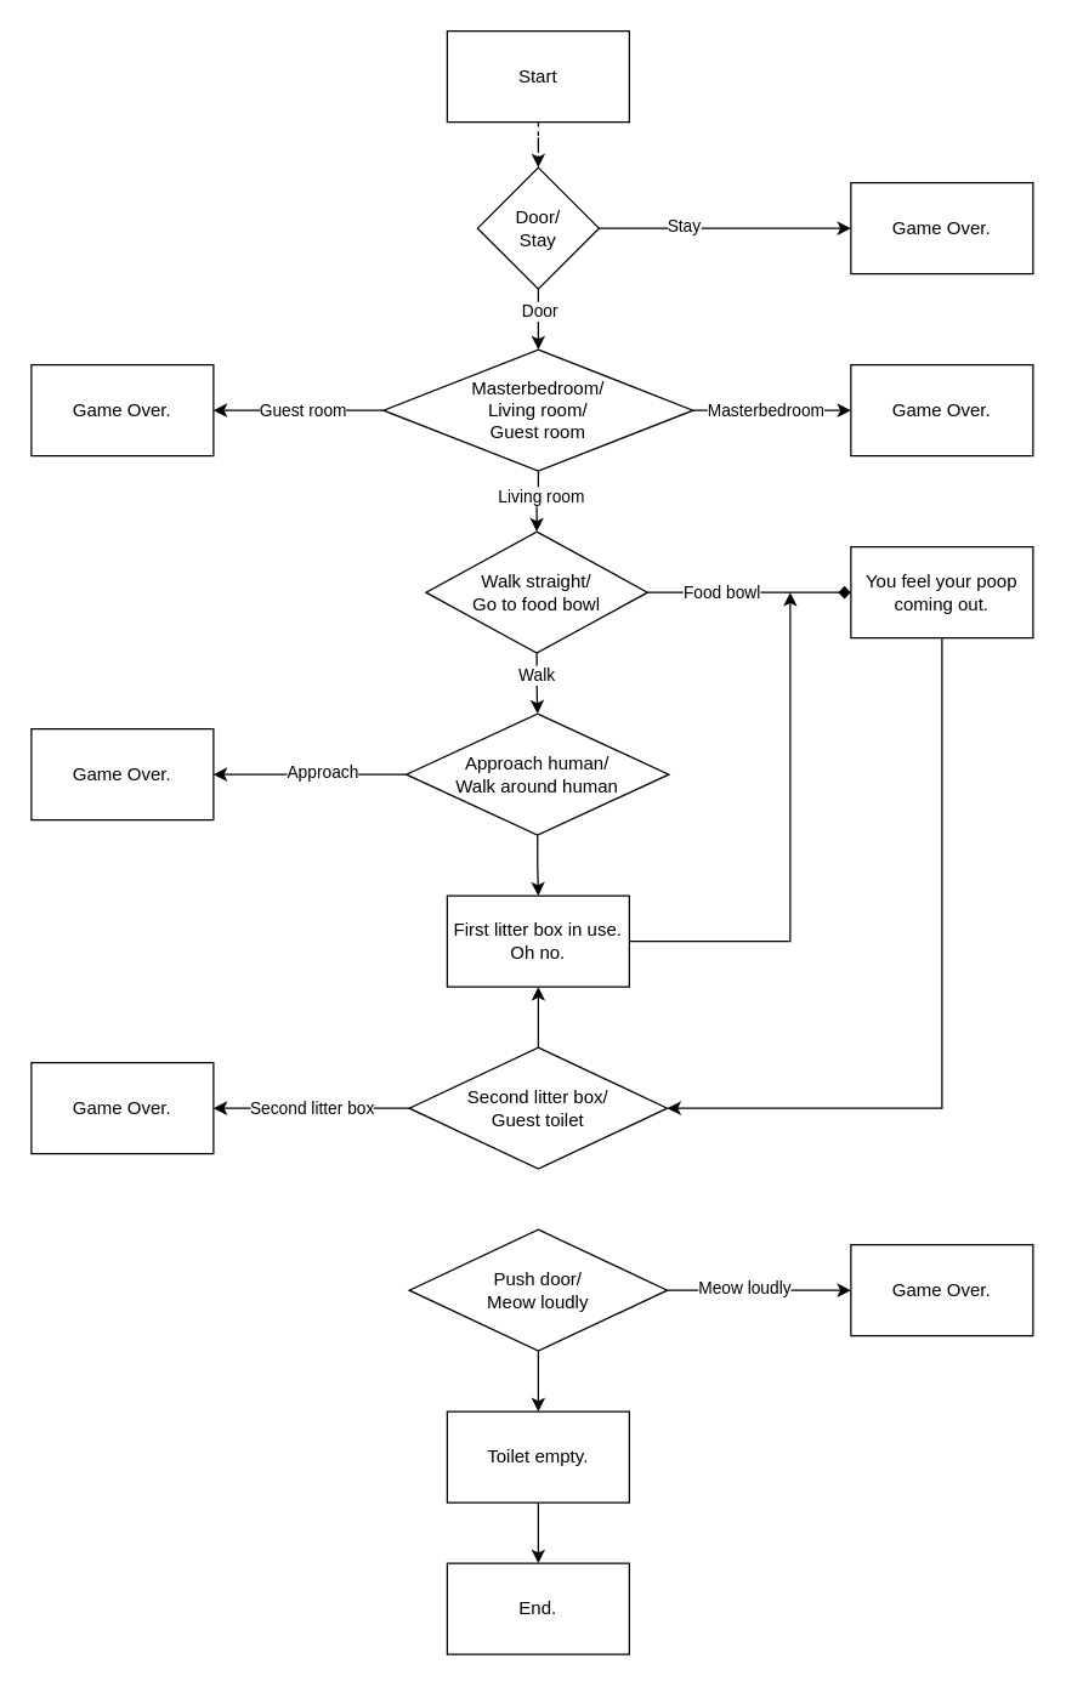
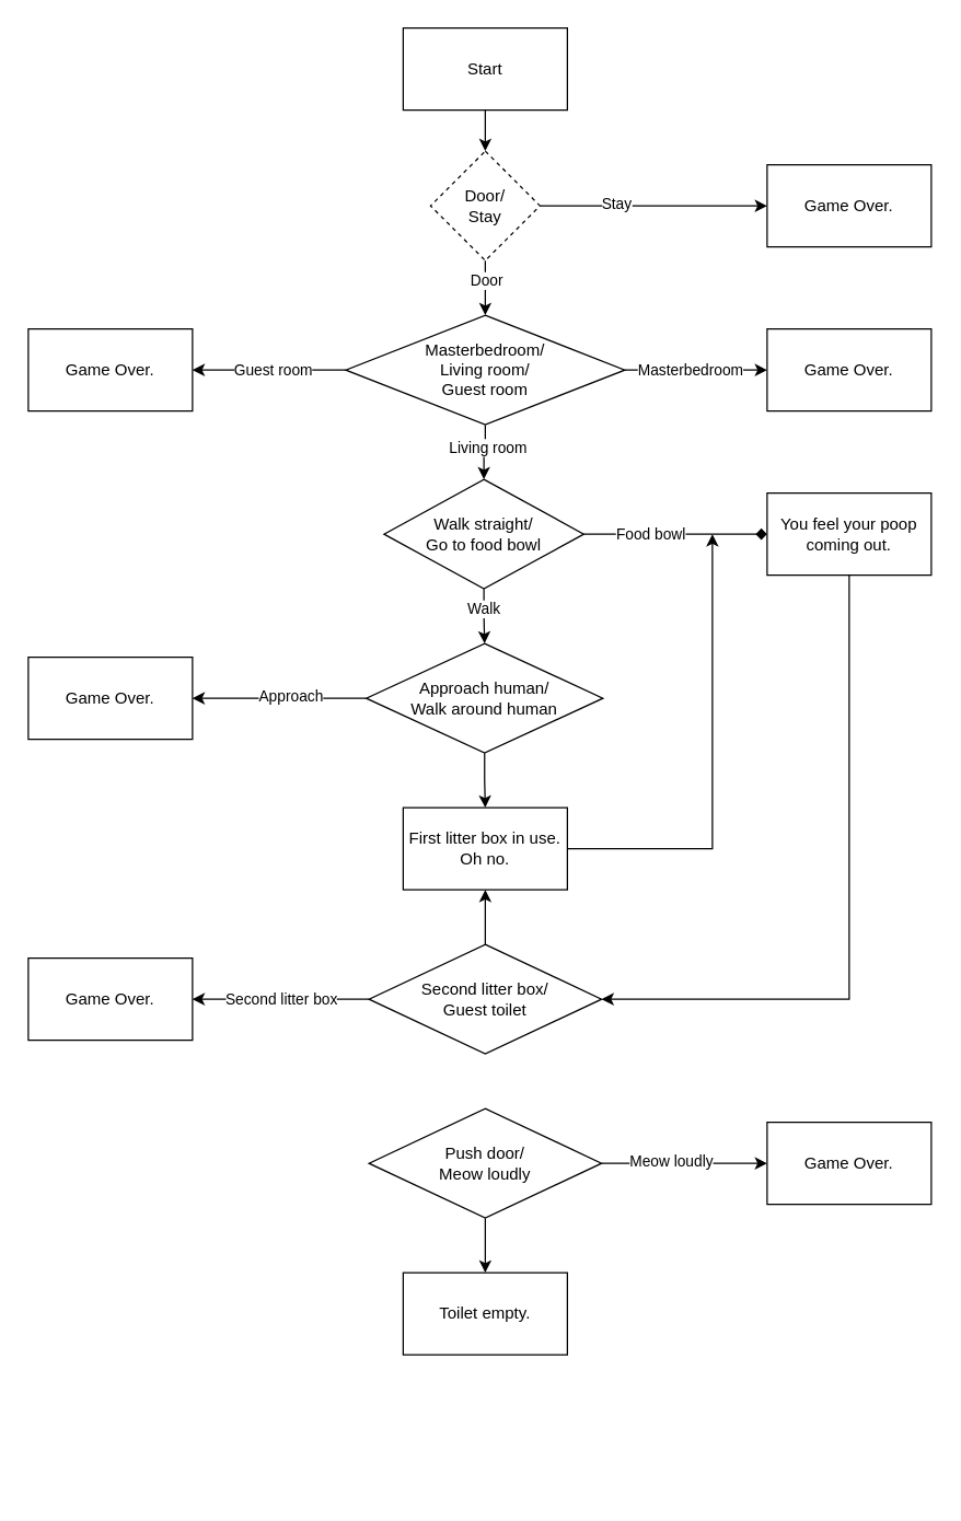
  <mxCell id="0" />
  <mxCell id="1" parent="0" />
- <mxCell id="2" value="" style="edgeStyle=orthogonalEdgeStyle;rounded=0;orthogonalLoop=1;jettySize=auto;html=1;dashed=1;" edge="1" parent="1" source="3" target="8"><mxGeometry relative="1" as="geometry" /></mxCell>
+ <mxCell id="2" value="" style="edgeStyle=orthogonalEdgeStyle;rounded=0;orthogonalLoop=1;jettySize=auto;html=1;" edge="1" parent="1" source="3" target="8"><mxGeometry relative="1" as="geometry" /></mxCell>
  <mxCell id="3" value="Start" style="rounded=0;whiteSpace=wrap;html=1;" vertex="1" parent="1"><mxGeometry x="294" y="20" width="120" height="60" as="geometry" /></mxCell>
  <mxCell id="4" value="" style="edgeStyle=orthogonalEdgeStyle;rounded=0;orthogonalLoop=1;jettySize=auto;html=1;" edge="1" parent="1" source="8" target="9"><mxGeometry relative="1" as="geometry" /></mxCell>
  <mxCell id="5" value="Stay" style="edgeLabel;html=1;align=center;verticalAlign=middle;resizable=0;points=[];" vertex="1" connectable="0" parent="4"><mxGeometry x="-0.333" y="2" relative="1" as="geometry"><mxPoint as="offset" /></mxGeometry></mxCell>
  <mxCell id="6" value="" style="edgeStyle=orthogonalEdgeStyle;rounded=0;orthogonalLoop=1;jettySize=auto;html=1;" edge="1" parent="1" source="8" target="16"><mxGeometry relative="1" as="geometry" /></mxCell>
  <mxCell id="7" value="Door" style="edgeLabel;html=1;align=center;verticalAlign=middle;resizable=0;points=[];" vertex="1" connectable="0" parent="6"><mxGeometry x="-0.3" relative="1" as="geometry"><mxPoint as="offset" /></mxGeometry></mxCell>
- <mxCell id="8" value="Door/&lt;br&gt;Stay" style="rhombus;whiteSpace=wrap;html=1;rounded=0;" vertex="1" parent="1"><mxGeometry x="314" y="110" width="80" height="80" as="geometry" /></mxCell>
+ <mxCell id="8" value="Door/&lt;br&gt;Stay" style="rhombus;whiteSpace=wrap;html=1;rounded=0;dashed=1;" vertex="1" parent="1"><mxGeometry x="314" y="110" width="80" height="80" as="geometry" /></mxCell>
  <mxCell id="9" value="Game Over." style="whiteSpace=wrap;html=1;rounded=0;" vertex="1" parent="1"><mxGeometry x="560" y="120" width="120" height="60" as="geometry" /></mxCell>
  <mxCell id="10" value="" style="edgeStyle=orthogonalEdgeStyle;rounded=0;orthogonalLoop=1;jettySize=auto;html=1;entryX=0;entryY=0.5;entryDx=0;entryDy=0;" edge="1" parent="1" source="16" target="17"><mxGeometry relative="1" as="geometry"><mxPoint x="540" y="270" as="targetPoint" /></mxGeometry></mxCell>
  <mxCell id="11" value="Masterbedroom" style="edgeLabel;html=1;align=center;verticalAlign=middle;resizable=0;points=[];" vertex="1" connectable="0" parent="10"><mxGeometry x="-0.476" y="1" relative="1" as="geometry"><mxPoint x="20" as="offset" /></mxGeometry></mxCell>
  <mxCell id="12" value="" style="edgeStyle=orthogonalEdgeStyle;rounded=0;orthogonalLoop=1;jettySize=auto;html=1;" edge="1" parent="1" source="16" target="18"><mxGeometry relative="1" as="geometry" /></mxCell>
  <mxCell id="13" value="Guest room" style="edgeLabel;html=1;align=center;verticalAlign=middle;resizable=0;points=[];" vertex="1" connectable="0" parent="12"><mxGeometry x="0.196" y="-1" relative="1" as="geometry"><mxPoint x="13" as="offset" /></mxGeometry></mxCell>
  <mxCell id="14" value="" style="edgeStyle=orthogonalEdgeStyle;rounded=0;orthogonalLoop=1;jettySize=auto;html=1;" edge="1" parent="1" source="16" target="23"><mxGeometry relative="1" as="geometry" /></mxCell>
  <mxCell id="15" value="Living room" style="edgeLabel;html=1;align=center;verticalAlign=middle;resizable=0;points=[];" vertex="1" connectable="0" parent="14"><mxGeometry x="-0.2" y="1" relative="1" as="geometry"><mxPoint as="offset" /></mxGeometry></mxCell>
  <mxCell id="16" value="Masterbedroom/&lt;br&gt;Living room/&lt;br&gt;Guest room" style="rhombus;whiteSpace=wrap;html=1;rounded=0;" vertex="1" parent="1"><mxGeometry x="252" y="230" width="204" height="80" as="geometry" /></mxCell>
  <mxCell id="17" value="Game Over." style="whiteSpace=wrap;html=1;rounded=0;" vertex="1" parent="1"><mxGeometry x="560" y="240" width="120" height="60" as="geometry" /></mxCell>
  <mxCell id="18" value="Game Over." style="whiteSpace=wrap;html=1;rounded=0;" vertex="1" parent="1"><mxGeometry x="20" y="240" width="120" height="60" as="geometry" /></mxCell>
  <mxCell id="19" value="" style="edgeStyle=orthogonalEdgeStyle;rounded=0;orthogonalLoop=1;jettySize=auto;html=1;entryX=0;entryY=0.5;entryDx=0;entryDy=0;endArrow=diamond;" edge="1" parent="1" source="23" target="25"><mxGeometry relative="1" as="geometry"><mxPoint x="539" y="390" as="targetPoint" /></mxGeometry></mxCell>
  <mxCell id="20" value="Food bowl" style="edgeLabel;html=1;align=center;verticalAlign=middle;resizable=0;points=[];" vertex="1" connectable="0" parent="19"><mxGeometry x="-0.433" y="-1" relative="1" as="geometry"><mxPoint x="10" y="-2" as="offset" /></mxGeometry></mxCell>
  <mxCell id="21" value="" style="edgeStyle=orthogonalEdgeStyle;rounded=0;orthogonalLoop=1;jettySize=auto;html=1;" edge="1" parent="1" source="23" target="29"><mxGeometry relative="1" as="geometry" /></mxCell>
  <mxCell id="22" value="Walk" style="edgeLabel;html=1;align=center;verticalAlign=middle;resizable=0;points=[];" vertex="1" connectable="0" parent="21"><mxGeometry x="-0.325" y="-1" relative="1" as="geometry"><mxPoint as="offset" /></mxGeometry></mxCell>
  <mxCell id="23" value="Walk straight/&lt;br&gt;Go to food bowl" style="rhombus;whiteSpace=wrap;html=1;rounded=0;" vertex="1" parent="1"><mxGeometry x="280" y="350" width="146" height="80" as="geometry" /></mxCell>
  <mxCell id="24" value="" style="edgeStyle=orthogonalEdgeStyle;rounded=0;orthogonalLoop=1;jettySize=auto;html=1;entryX=1;entryY=0.5;entryDx=0;entryDy=0;" edge="1" parent="1" source="25" target="36"><mxGeometry relative="1" as="geometry"><Array as="points"><mxPoint x="620" y="730" /></Array></mxGeometry></mxCell>
  <mxCell id="25" value="You feel your poop coming out." style="whiteSpace=wrap;html=1;rounded=0;" vertex="1" parent="1"><mxGeometry x="560" y="360" width="120" height="60" as="geometry" /></mxCell>
  <mxCell id="26" value="" style="edgeStyle=orthogonalEdgeStyle;rounded=0;orthogonalLoop=1;jettySize=auto;html=1;" edge="1" parent="1" source="29" target="30"><mxGeometry relative="1" as="geometry" /></mxCell>
  <mxCell id="27" value="Approach" style="edgeLabel;html=1;align=center;verticalAlign=middle;resizable=0;points=[];" vertex="1" connectable="0" parent="26"><mxGeometry x="-0.512" y="-2" relative="1" as="geometry"><mxPoint x="-25" as="offset" /></mxGeometry></mxCell>
  <mxCell id="28" value="" style="edgeStyle=orthogonalEdgeStyle;rounded=0;orthogonalLoop=1;jettySize=auto;html=1;" edge="1" parent="1" source="29" target="32"><mxGeometry relative="1" as="geometry" /></mxCell>
  <mxCell id="29" value="Approach human/&lt;br&gt;Walk around human" style="rhombus;whiteSpace=wrap;html=1;rounded=0;" vertex="1" parent="1"><mxGeometry x="267" y="470" width="173" height="80" as="geometry" /></mxCell>
  <mxCell id="30" value="Game Over." style="whiteSpace=wrap;html=1;rounded=0;" vertex="1" parent="1"><mxGeometry x="20" y="480" width="120" height="60" as="geometry" /></mxCell>
  <mxCell id="31" style="edgeStyle=orthogonalEdgeStyle;rounded=0;orthogonalLoop=1;jettySize=auto;html=1;" edge="1" parent="1" source="32"><mxGeometry relative="1" as="geometry"><mxPoint x="520" y="390" as="targetPoint" /><Array as="points"><mxPoint x="520" y="620" /><mxPoint x="520" y="390" /></Array></mxGeometry></mxCell>
  <mxCell id="32" value="First litter box in use.&lt;br&gt;Oh no." style="whiteSpace=wrap;html=1;rounded=0;" vertex="1" parent="1"><mxGeometry x="294" y="590" width="120" height="60" as="geometry" /></mxCell>
  <mxCell id="33" value="" style="edgeStyle=orthogonalEdgeStyle;rounded=0;orthogonalLoop=1;jettySize=auto;html=1;" edge="1" parent="1" source="36" target="37"><mxGeometry relative="1" as="geometry" /></mxCell>
  <mxCell id="34" value="Second litter box" style="edgeLabel;html=1;align=center;verticalAlign=middle;resizable=0;points=[];" vertex="1" connectable="0" parent="33"><mxGeometry x="0.07" y="1" relative="1" as="geometry"><mxPoint x="4" y="-2" as="offset" /></mxGeometry></mxCell>
  <mxCell id="35" value="" style="edgeStyle=orthogonalEdgeStyle;rounded=0;orthogonalLoop=1;jettySize=auto;html=1;" edge="1" parent="1" source="36" target="32"><mxGeometry relative="1" as="geometry" /></mxCell>
  <mxCell id="36" value="Second litter box/&lt;br&gt;Guest toilet" style="rhombus;whiteSpace=wrap;html=1;rounded=0;" vertex="1" parent="1"><mxGeometry x="269" y="690" width="170" height="80" as="geometry" /></mxCell>
  <mxCell id="37" value="Game Over." style="whiteSpace=wrap;html=1;rounded=0;" vertex="1" parent="1"><mxGeometry x="20" y="700" width="120" height="60" as="geometry" /></mxCell>
  <mxCell id="38" value="" style="edgeStyle=orthogonalEdgeStyle;rounded=0;orthogonalLoop=1;jettySize=auto;html=1;" edge="1" parent="1" source="41" target="42"><mxGeometry relative="1" as="geometry" /></mxCell>
  <mxCell id="39" value="Meow loudly" style="edgeLabel;html=1;align=center;verticalAlign=middle;resizable=0;points=[];" vertex="1" connectable="0" parent="38"><mxGeometry x="-0.174" y="2" relative="1" as="geometry"><mxPoint as="offset" /></mxGeometry></mxCell>
  <mxCell id="40" value="" style="edgeStyle=orthogonalEdgeStyle;rounded=0;orthogonalLoop=1;jettySize=auto;html=1;" edge="1" parent="1" source="41" target="44"><mxGeometry relative="1" as="geometry" /></mxCell>
  <mxCell id="41" value="Push door/&lt;br&gt;Meow loudly" style="rhombus;whiteSpace=wrap;html=1;rounded=0;" vertex="1" parent="1"><mxGeometry x="269" y="810" width="170" height="80" as="geometry" /></mxCell>
  <mxCell id="42" value="Game Over." style="whiteSpace=wrap;html=1;rounded=0;" vertex="1" parent="1"><mxGeometry x="560" y="820" width="120" height="60" as="geometry" /></mxCell>
- <mxCell id="43" value="" style="edgeStyle=orthogonalEdgeStyle;rounded=0;orthogonalLoop=1;jettySize=auto;html=1;" edge="1" parent="1" source="44" target="45"><mxGeometry relative="1" as="geometry" /></mxCell>
  <mxCell id="44" value="Toilet empty." style="whiteSpace=wrap;html=1;rounded=0;" vertex="1" parent="1"><mxGeometry x="294" y="930" width="120" height="60" as="geometry" /></mxCell>
- <mxCell id="45" value="End." style="whiteSpace=wrap;html=1;rounded=0;" vertex="1" parent="1"><mxGeometry x="294" y="1030" width="120" height="60" as="geometry" /></mxCell>
